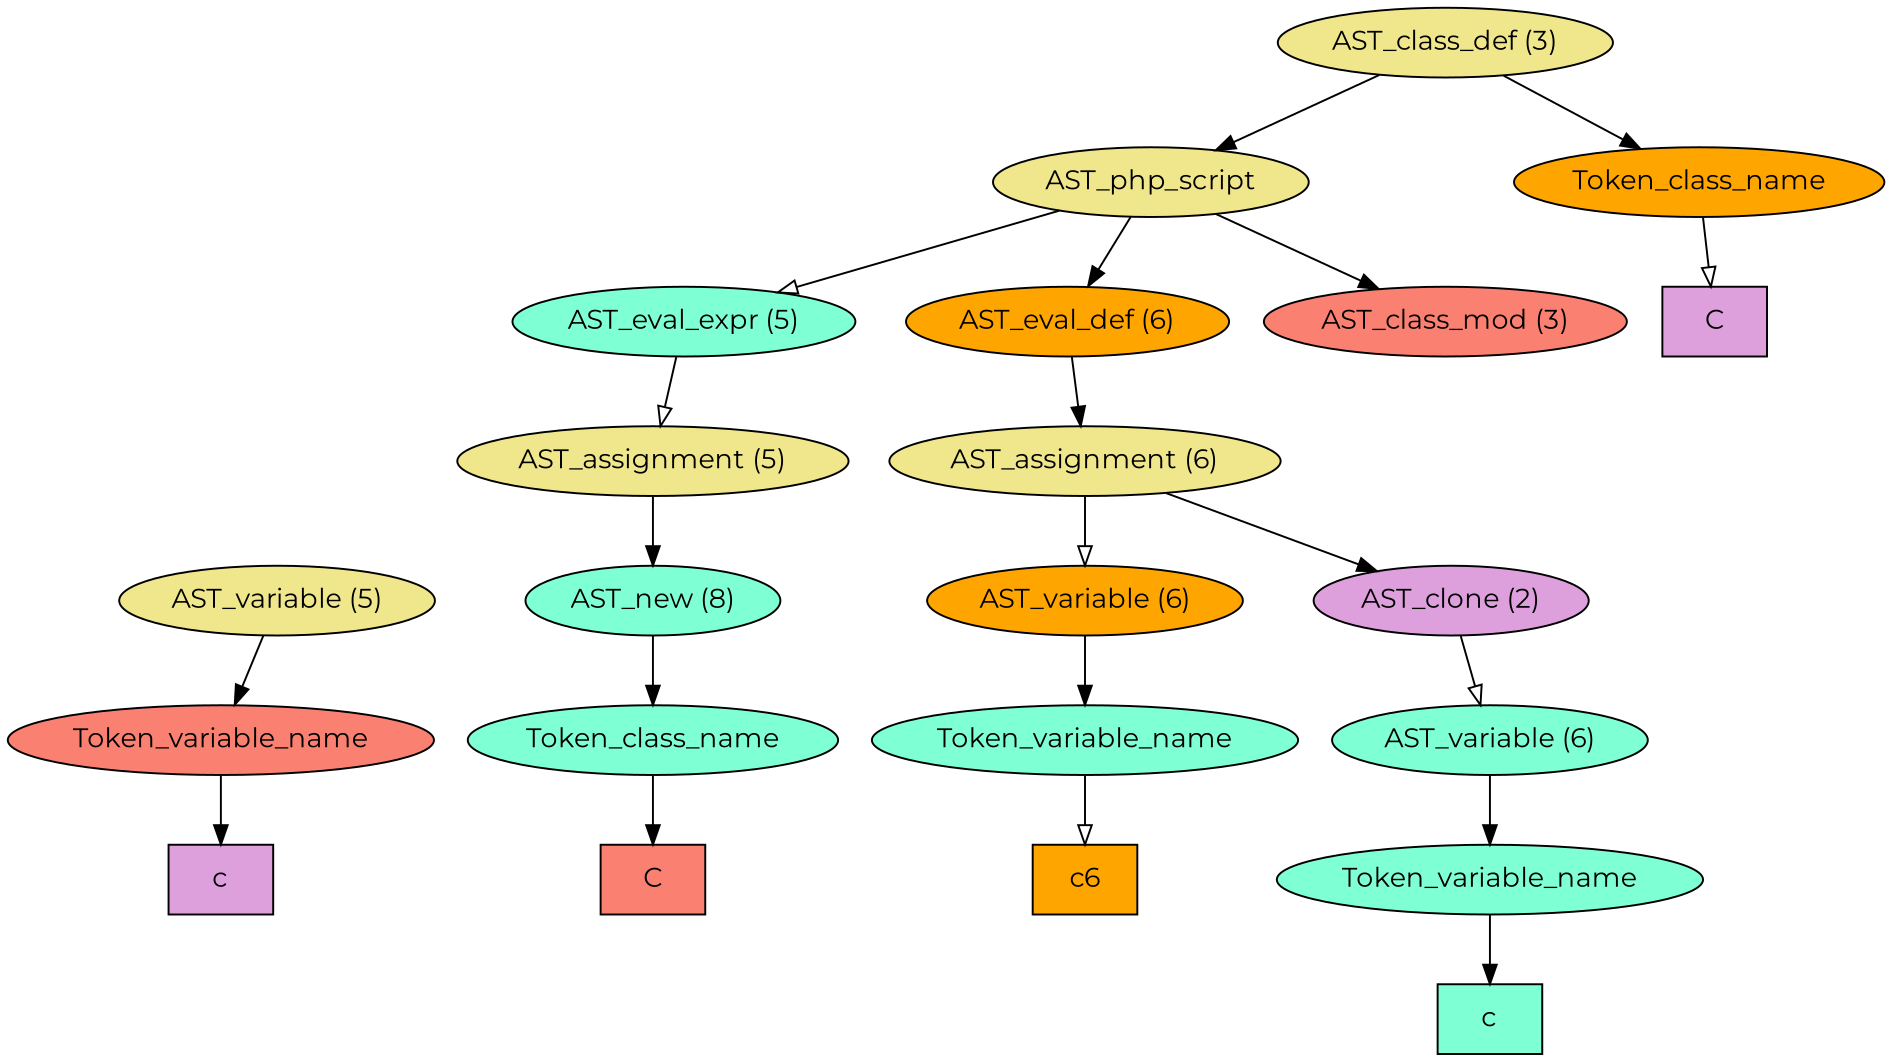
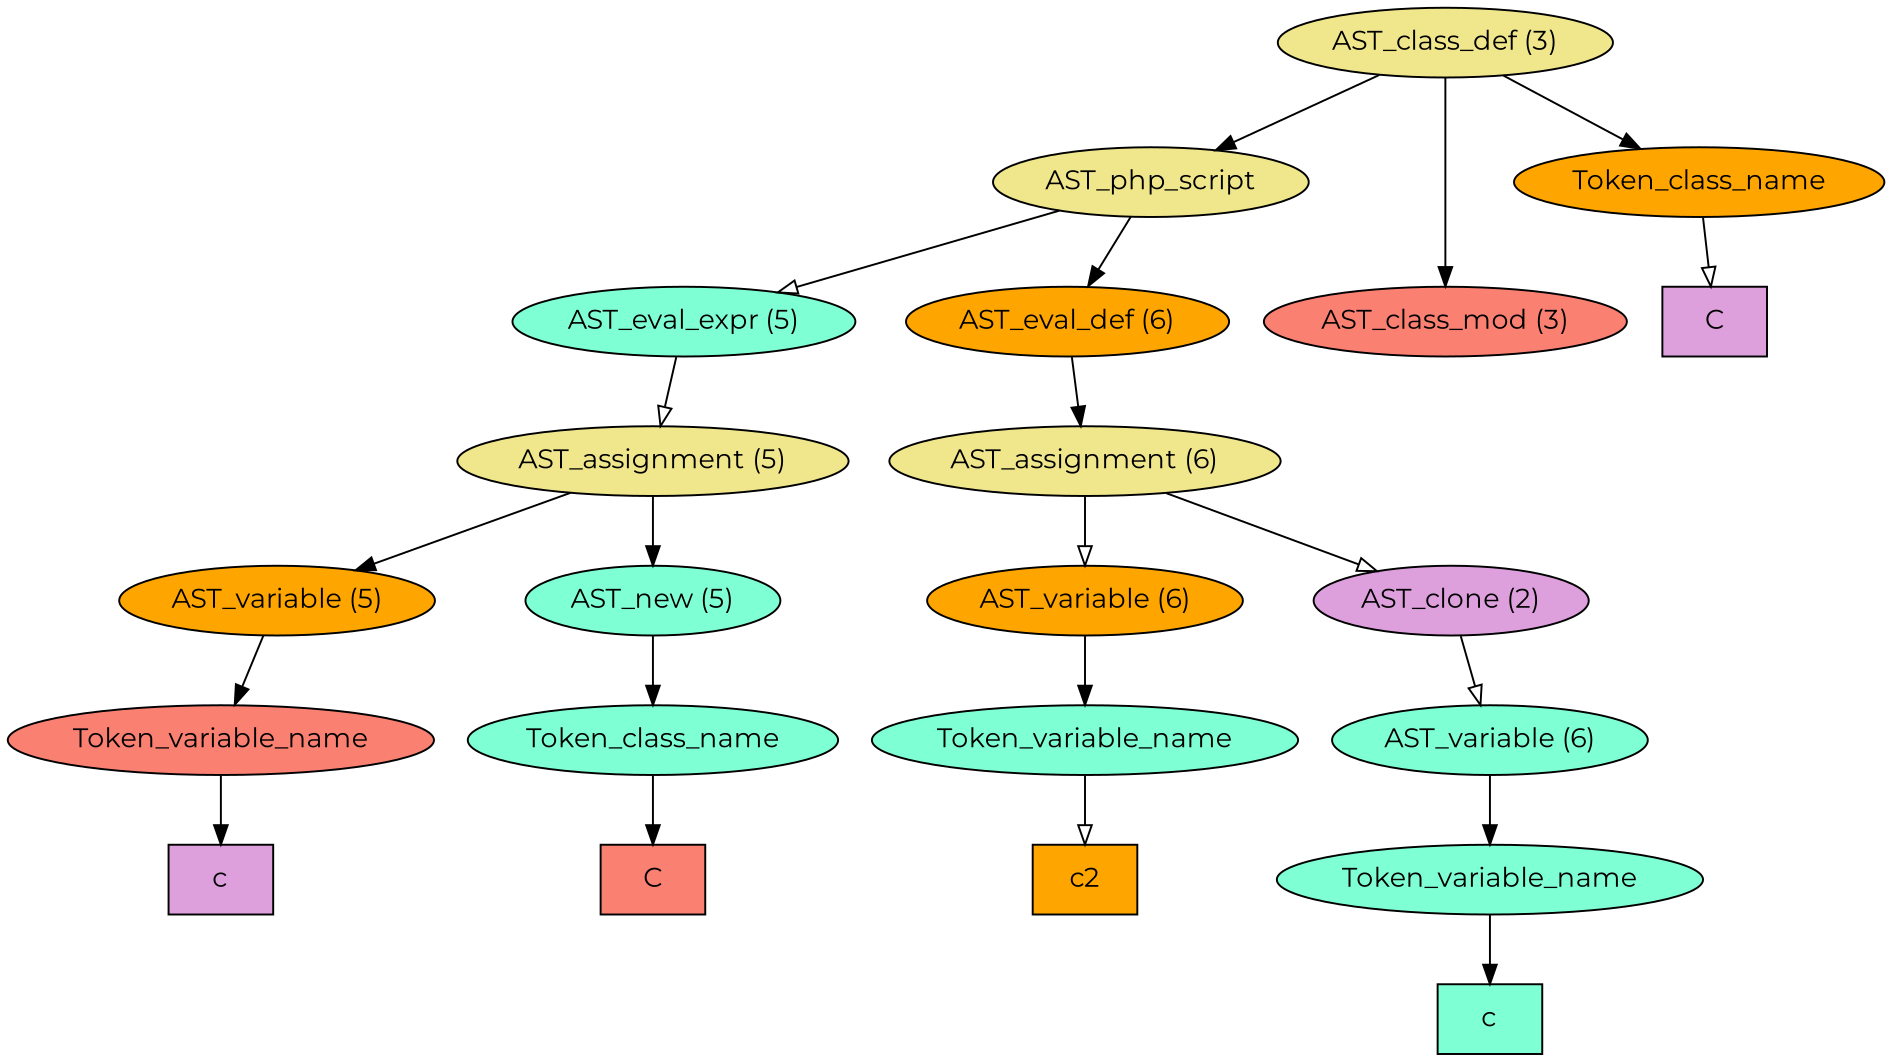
  digraph {
    fontname=Montserrat
    node [fillcolor=aquamarine fontname=Montserrat style=filled]
    edge [arrowhead=normal fontname=Montserrat]
    n1 [fillcolor=khaki label=AST_php_script]
    n2 [label="AST_eval_expr (5)"]
    n3 [fillcolor=orange label="AST_eval_def (6)"]
    n4 [fillcolor=khaki label="AST_class_def (3)"]
    n5 [fillcolor=salmon label="AST_class_mod (3)"]
    n6 [fillcolor=orange label=Token_class_name]
    n7 [fillcolor=khaki label="AST_assignment (5)"]
    n8 [fillcolor=khaki label="AST_assignment (6)"]
    n9 [fillcolor=plum label=C shape=box]
-   n10 [fillcolor=khaki label="AST_variable (5)"]
-   n11 [label="AST_new (8)"]
+   n10 [fillcolor=orange label="AST_variable (5)"]
+   n11 [label="AST_new (5)"]
    n12 [fillcolor=salmon label=Token_variable_name]
    n13 [label=Token_class_name]
    n14 [fillcolor=plum label=c shape=box]
    n15 [fillcolor=salmon label=C shape=box]
    n16 [fillcolor=orange label="AST_variable (6)"]
    n17 [fillcolor=plum label="AST_clone (2)"]
    n18 [label=Token_variable_name]
    n19 [label="AST_variable (6)"]
-   n20 [fillcolor=orange label=c6 shape=box]
+   n20 [fillcolor=orange label=c2 shape=box]
    n21 [label=Token_variable_name]
    n22 [label=c shape=box]
    n1 -> n2 [arrowhead=onormal]
    n1 -> n3
    n2 -> n7 [arrowhead=onormal]
    n3 -> n8
    n4 -> n1
-   n1 -> n5
+   n4 -> n5
    n4 -> n6
    n6 -> n9 [arrowhead=onormal]
+   n7 -> n10
    n7 -> n11
    n8 -> n16 [arrowhead=onormal]
-   n8 -> n17
+   n8 -> n17 [arrowhead=onormal]
    n10 -> n12
    n11 -> n13
    n12 -> n14
    n13 -> n15
    n16 -> n18
    n17 -> n19 [arrowhead=onormal]
    n18 -> n20 [arrowhead=onormal]
    n19 -> n21
    n21 -> n22
  }
